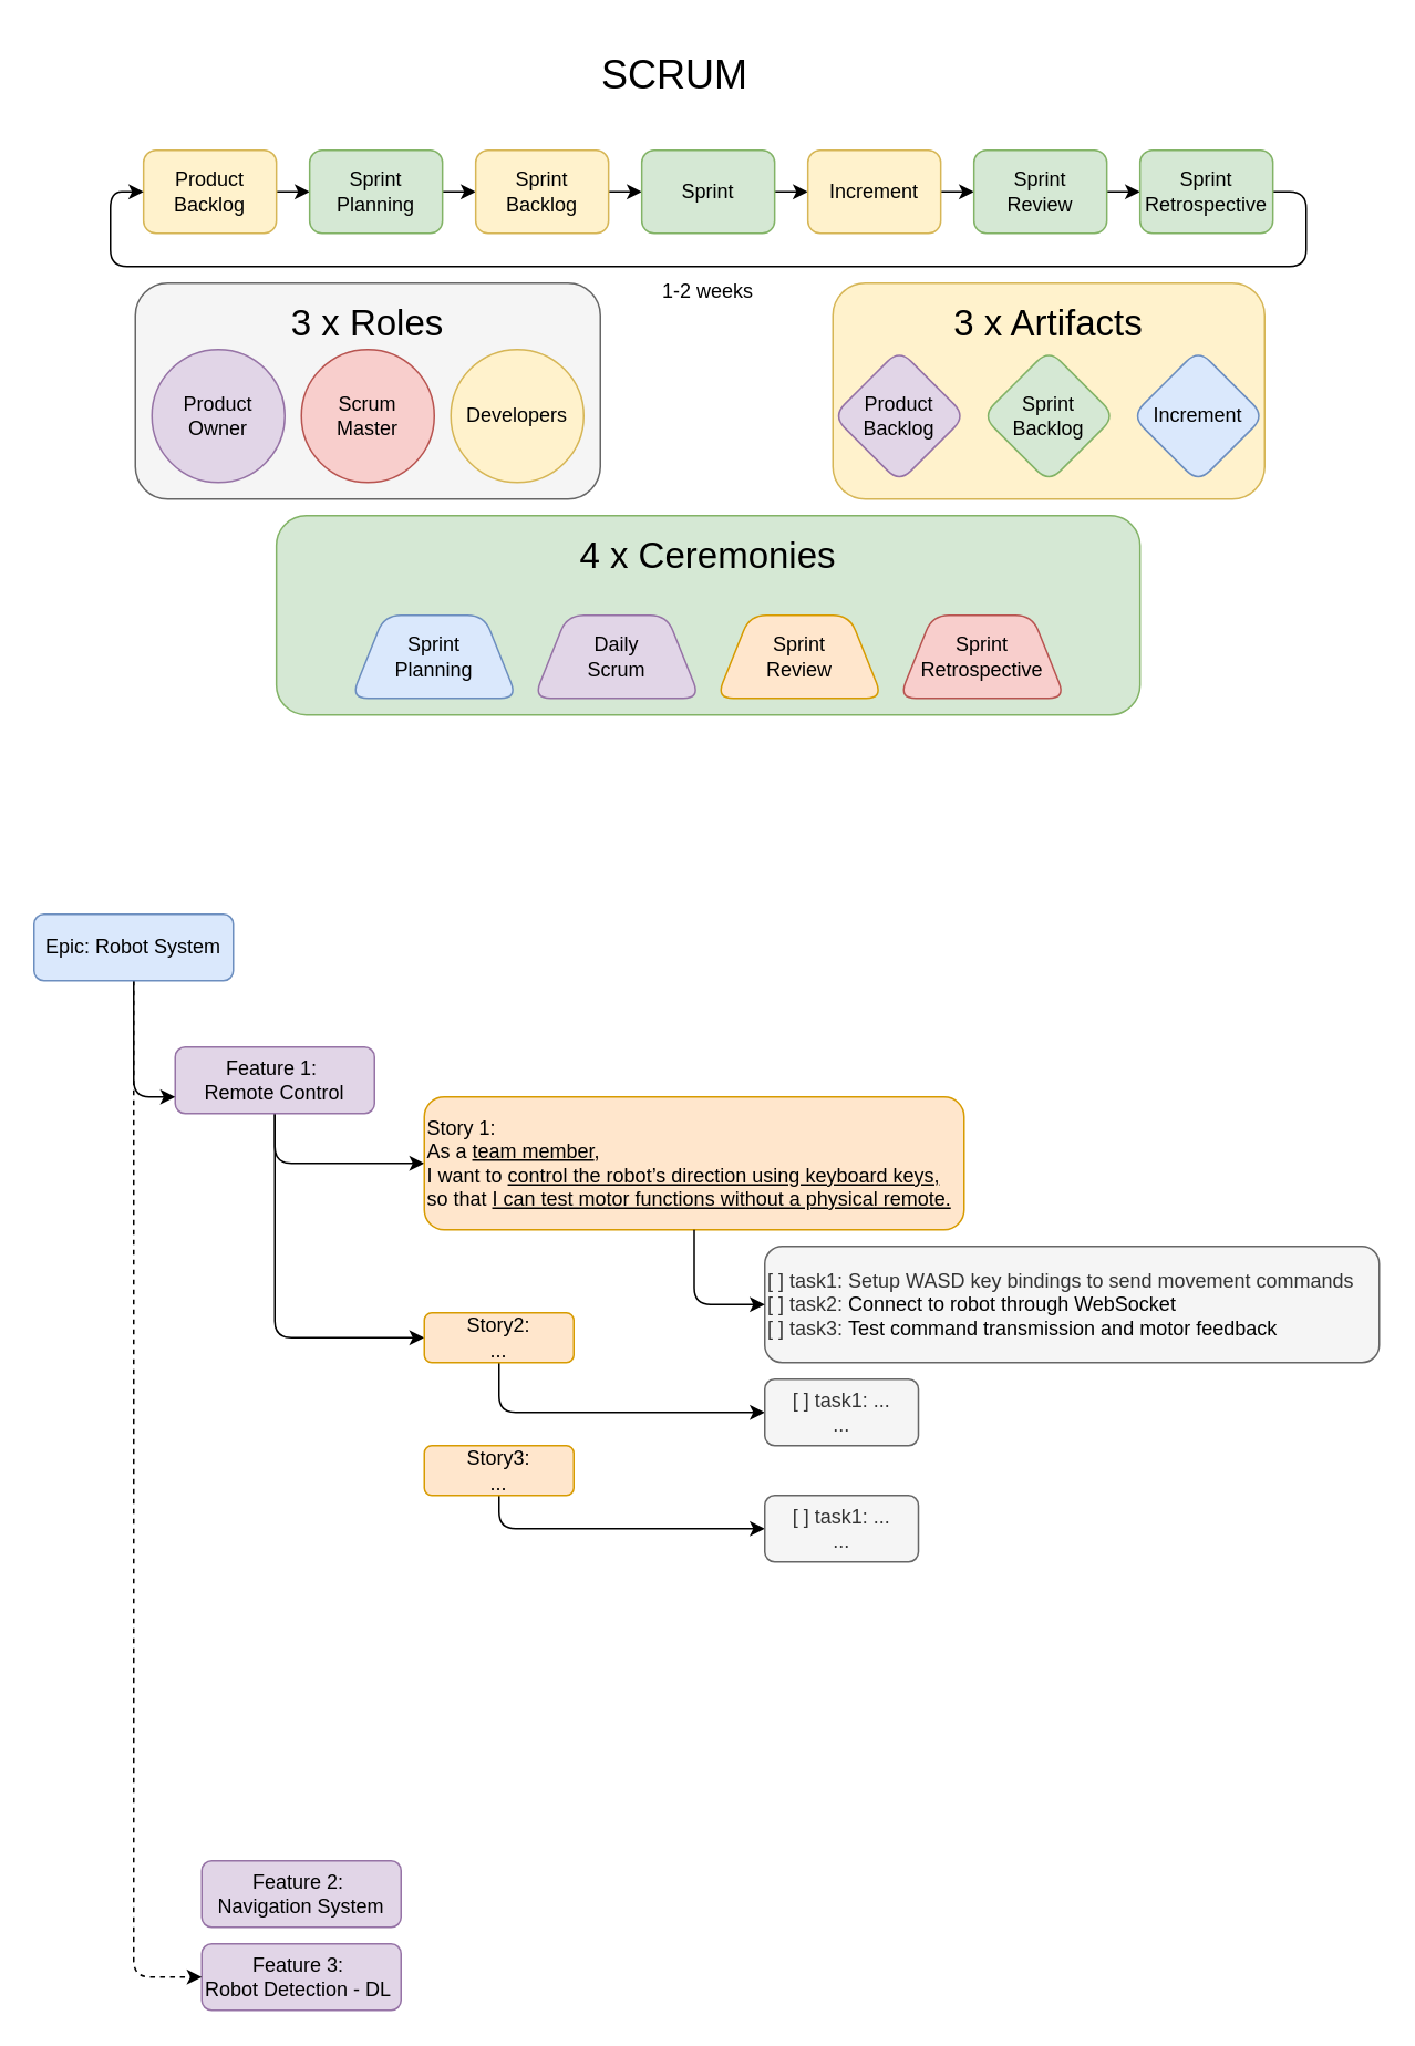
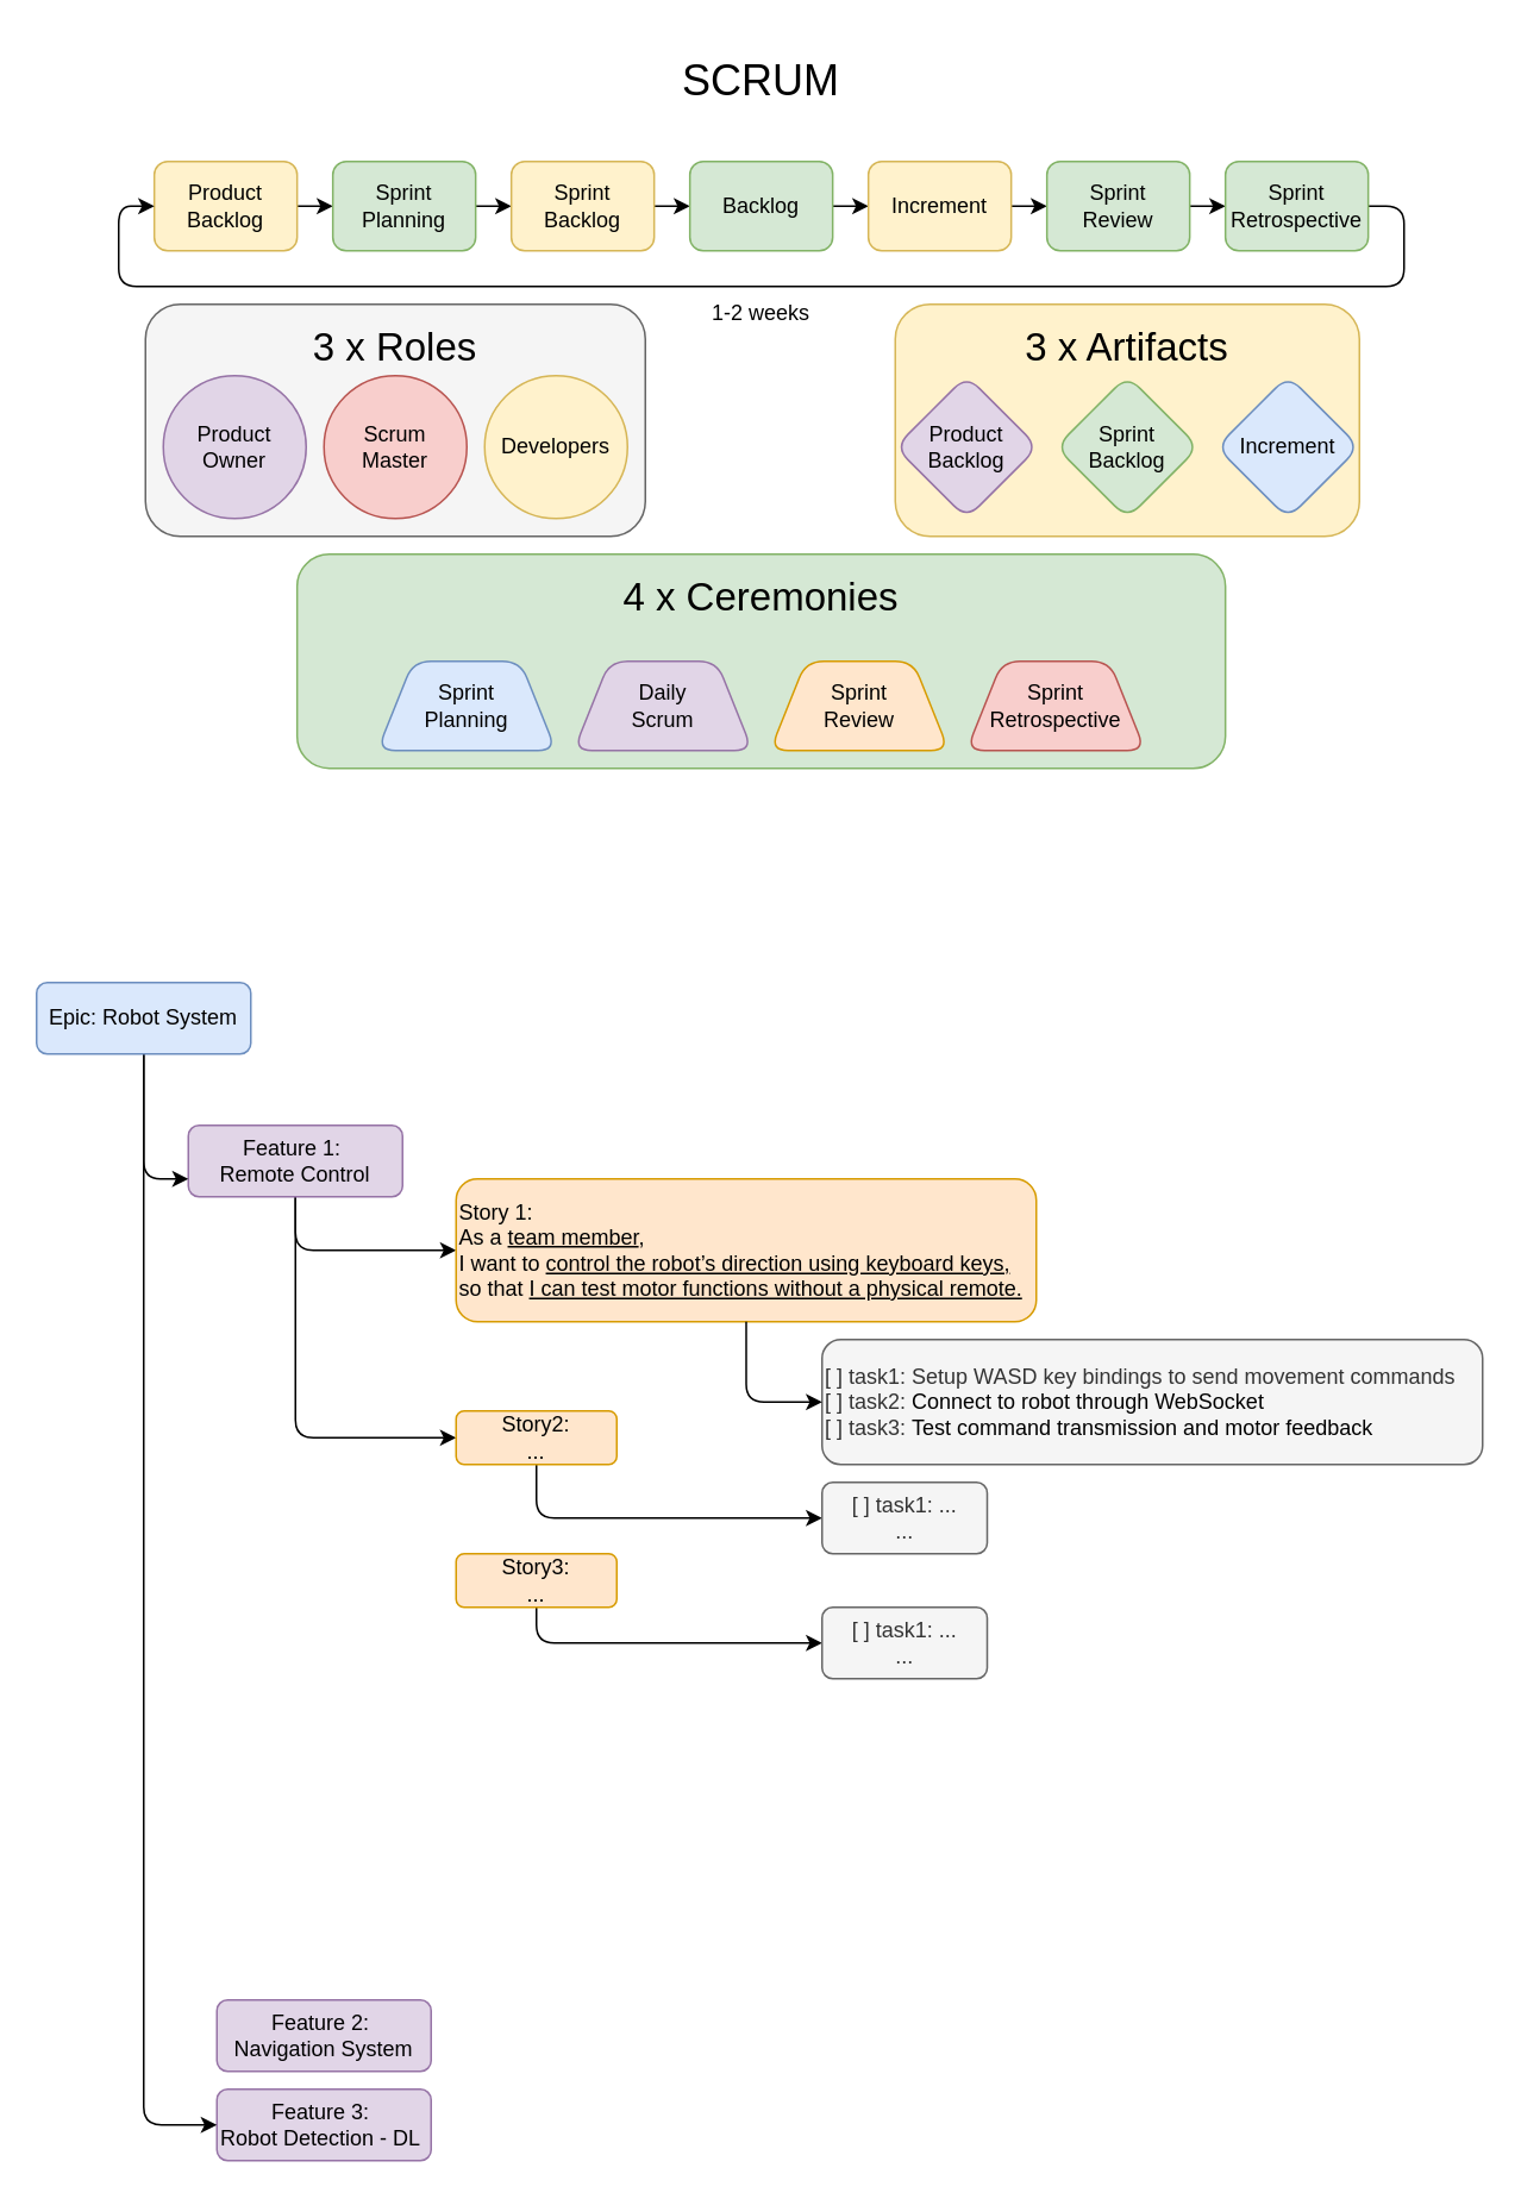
  <mxCell id="0" />
  <mxCell id="1" parent="0" />
- <mxCell id="2" value="&lt;font style=&quot;font-size: 24px;&quot;&gt;SCRUM&lt;/font&gt;" style="rounded=1;whiteSpace=wrap;html=1;fillColor=none;strokeColor=none;labelBackgroundColor=none;" parent="1" vertex="1"><mxGeometry x="356" y="20" width="100" height="50" as="geometry" /></mxCell>
+ <mxCell id="2" value="&lt;font style=&quot;font-size: 24px;&quot;&gt;SCRUM&lt;/font&gt;" style="rounded=1;whiteSpace=wrap;html=1;fillColor=none;strokeColor=none;labelBackgroundColor=none;" parent="1" vertex="1"><mxGeometry x="376" y="20" width="100" height="50" as="geometry" /></mxCell>
  <mxCell id="3" value="" style="group;rounded=1;labelBackgroundColor=none;fillColor=#fff2cc;strokeColor=#d6b656;" parent="1" connectable="0" vertex="1"><mxGeometry x="501" y="170" width="260" height="130" as="geometry" /></mxCell>
  <mxCell id="4" value="Product&lt;div&gt;Backlog&lt;/div&gt;" style="rhombus;whiteSpace=wrap;html=1;rounded=1;labelBackgroundColor=none;fillColor=#e1d5e7;strokeColor=#9673a6;" parent="3" vertex="1"><mxGeometry y="40" width="80" height="80" as="geometry" /></mxCell>
  <mxCell id="5" value="&lt;font style=&quot;font-size: 22px;&quot;&gt;3 x Artifacts&lt;/font&gt;" style="rounded=1;whiteSpace=wrap;html=1;fillColor=none;strokeColor=none;labelBackgroundColor=none;" parent="3" vertex="1"><mxGeometry x="60" width="140" height="50" as="geometry" /></mxCell>
  <mxCell id="6" value="Sprint&lt;div&gt;Backlog&lt;/div&gt;" style="rhombus;whiteSpace=wrap;html=1;rounded=1;labelBackgroundColor=none;fillColor=#d5e8d4;strokeColor=#82b366;" parent="3" vertex="1"><mxGeometry x="90" y="40" width="80" height="80" as="geometry" /></mxCell>
  <mxCell id="7" value="Increment" style="rhombus;whiteSpace=wrap;html=1;rounded=1;labelBackgroundColor=none;fillColor=#dae8fc;strokeColor=#6c8ebf;" parent="3" vertex="1"><mxGeometry x="180" y="40" width="80" height="80" as="geometry" /></mxCell>
  <mxCell id="8" value="" style="group;labelBackgroundColor=none;fillColor=#d5e8d4;strokeColor=#82b366;rounded=1;" parent="1" connectable="0" vertex="1"><mxGeometry x="165.95" y="310" width="520" height="120" as="geometry" /></mxCell>
  <mxCell id="9" value="Sprint&lt;div&gt;Planning&lt;/div&gt;" style="shape=trapezoid;perimeter=trapezoidPerimeter;whiteSpace=wrap;html=1;fixedSize=1;rounded=1;labelBackgroundColor=none;fillColor=#dae8fc;strokeColor=#6c8ebf;" parent="8" vertex="1"><mxGeometry x="45" y="60" width="100" height="50" as="geometry" /></mxCell>
  <mxCell id="10" value="&lt;font style=&quot;font-size: 22px;&quot;&gt;4 x Ceremonies&lt;/font&gt;" style="rounded=1;whiteSpace=wrap;html=1;fillColor=none;strokeColor=none;labelBackgroundColor=none;" parent="8" vertex="1"><mxGeometry x="165" width="190" height="50" as="geometry" /></mxCell>
  <mxCell id="11" value="Daily&lt;div&gt;Scrum&lt;/div&gt;" style="shape=trapezoid;perimeter=trapezoidPerimeter;whiteSpace=wrap;html=1;fixedSize=1;rounded=1;labelBackgroundColor=none;fillColor=#e1d5e7;strokeColor=#9673a6;" parent="8" vertex="1"><mxGeometry x="155" y="60" width="100" height="50" as="geometry" /></mxCell>
  <mxCell id="12" value="Sprint&lt;div&gt;Review&lt;/div&gt;" style="shape=trapezoid;perimeter=trapezoidPerimeter;whiteSpace=wrap;html=1;fixedSize=1;rounded=1;labelBackgroundColor=none;fillColor=#ffe6cc;strokeColor=#d79b00;" parent="8" vertex="1"><mxGeometry x="265" y="60" width="100" height="50" as="geometry" /></mxCell>
  <mxCell id="13" value="Sprint&lt;div&gt;Retrospective&lt;/div&gt;" style="shape=trapezoid;perimeter=trapezoidPerimeter;whiteSpace=wrap;html=1;fixedSize=1;rounded=1;labelBackgroundColor=none;fillColor=#f8cecc;strokeColor=#b85450;" parent="8" vertex="1"><mxGeometry x="375" y="60" width="100" height="50" as="geometry" /></mxCell>
  <mxCell id="14" value="" style="group;labelBackgroundColor=none;rounded=1;" parent="1" connectable="0" vertex="1"><mxGeometry x="65.95" y="90" width="720" height="100" as="geometry" /></mxCell>
  <mxCell id="15" style="edgeStyle=orthogonalEdgeStyle;rounded=1;orthogonalLoop=1;jettySize=auto;html=1;exitX=1;exitY=0.5;exitDx=0;exitDy=0;entryX=0;entryY=0.5;entryDx=0;entryDy=0;labelBackgroundColor=none;fontColor=default;" parent="14" source="16" target="18" edge="1"><mxGeometry relative="1" as="geometry" /></mxCell>
  <mxCell id="16" value="Product Backlog" style="rounded=1;whiteSpace=wrap;html=1;labelBackgroundColor=none;fillColor=#fff2cc;strokeColor=#d6b656;" parent="14" vertex="1"><mxGeometry x="20" width="80" height="50" as="geometry" /></mxCell>
  <mxCell id="17" style="edgeStyle=orthogonalEdgeStyle;rounded=1;orthogonalLoop=1;jettySize=auto;html=1;exitX=1;exitY=0.5;exitDx=0;exitDy=0;entryX=0;entryY=0.5;entryDx=0;entryDy=0;labelBackgroundColor=none;fontColor=default;" parent="14" source="18" target="20" edge="1"><mxGeometry relative="1" as="geometry" /></mxCell>
  <mxCell id="18" value="Sprint Planning" style="rounded=1;whiteSpace=wrap;html=1;labelBackgroundColor=none;fillColor=#d5e8d4;strokeColor=#82b366;" parent="14" vertex="1"><mxGeometry x="120.0" width="80" height="50" as="geometry" /></mxCell>
  <mxCell id="19" style="edgeStyle=orthogonalEdgeStyle;rounded=1;orthogonalLoop=1;jettySize=auto;html=1;exitX=1;exitY=0.5;exitDx=0;exitDy=0;entryX=0;entryY=0.5;entryDx=0;entryDy=0;labelBackgroundColor=none;fontColor=default;" parent="14" source="20" target="22" edge="1"><mxGeometry relative="1" as="geometry" /></mxCell>
  <mxCell id="20" value="Sprint&lt;div&gt;Backlog&lt;/div&gt;" style="rounded=1;whiteSpace=wrap;html=1;labelBackgroundColor=none;fillColor=#fff2cc;strokeColor=#d6b656;" parent="14" vertex="1"><mxGeometry x="220" width="80" height="50" as="geometry" /></mxCell>
  <mxCell id="21" style="edgeStyle=orthogonalEdgeStyle;rounded=1;orthogonalLoop=1;jettySize=auto;html=1;exitX=1;exitY=0.5;exitDx=0;exitDy=0;entryX=0;entryY=0.5;entryDx=0;entryDy=0;labelBackgroundColor=none;fontColor=default;" parent="14" source="22" target="24" edge="1"><mxGeometry relative="1" as="geometry" /></mxCell>
- <mxCell id="22" value="Sprint" style="rounded=1;whiteSpace=wrap;html=1;labelBackgroundColor=none;fillColor=#d5e8d4;strokeColor=#82b366;" parent="14" vertex="1"><mxGeometry x="320" width="80" height="50" as="geometry" /></mxCell>
+ <mxCell id="22" value="Backlog" style="rounded=1;whiteSpace=wrap;html=1;labelBackgroundColor=none;fillColor=#d5e8d4;strokeColor=#82b366;" parent="14" vertex="1"><mxGeometry x="320" width="80" height="50" as="geometry" /></mxCell>
  <mxCell id="23" style="edgeStyle=orthogonalEdgeStyle;rounded=1;orthogonalLoop=1;jettySize=auto;html=1;exitX=1;exitY=0.5;exitDx=0;exitDy=0;entryX=0;entryY=0.5;entryDx=0;entryDy=0;labelBackgroundColor=none;fontColor=default;" parent="14" source="24" target="26" edge="1"><mxGeometry relative="1" as="geometry" /></mxCell>
  <mxCell id="24" value="Increment" style="rounded=1;whiteSpace=wrap;html=1;labelBackgroundColor=none;fillColor=#fff2cc;strokeColor=#d6b656;" parent="14" vertex="1"><mxGeometry x="420" width="80" height="50" as="geometry" /></mxCell>
  <mxCell id="25" style="edgeStyle=orthogonalEdgeStyle;rounded=1;orthogonalLoop=1;jettySize=auto;html=1;exitX=1;exitY=0.5;exitDx=0;exitDy=0;entryX=0;entryY=0.5;entryDx=0;entryDy=0;labelBackgroundColor=none;fontColor=default;" parent="14" source="26" target="29" edge="1"><mxGeometry relative="1" as="geometry" /></mxCell>
  <mxCell id="26" value="Sprint&lt;div&gt;Review&lt;/div&gt;" style="rounded=1;whiteSpace=wrap;html=1;labelBackgroundColor=none;fillColor=#d5e8d4;strokeColor=#82b366;" parent="14" vertex="1"><mxGeometry x="520" width="80" height="50" as="geometry" /></mxCell>
  <mxCell id="27" value="1-2 weeks" style="rounded=1;whiteSpace=wrap;html=1;fillColor=none;strokeColor=none;labelBackgroundColor=none;" parent="14" vertex="1"><mxGeometry x="325.05" y="70" width="70" height="30" as="geometry" /></mxCell>
  <mxCell id="28" style="edgeStyle=orthogonalEdgeStyle;rounded=1;orthogonalLoop=1;jettySize=auto;html=1;exitX=1;exitY=0.5;exitDx=0;exitDy=0;entryX=0;entryY=0.5;entryDx=0;entryDy=0;labelBackgroundColor=none;fontColor=default;" parent="14" source="29" target="16" edge="1"><mxGeometry relative="1" as="geometry"><Array as="points"><mxPoint x="720" y="25" /><mxPoint x="720" y="70" /><mxPoint y="70" /><mxPoint y="25" /></Array></mxGeometry></mxCell>
  <mxCell id="29" value="Sprint&lt;div&gt;Retrospective&lt;/div&gt;" style="rounded=1;whiteSpace=wrap;html=1;labelBackgroundColor=none;fillColor=#d5e8d4;strokeColor=#82b366;" parent="14" vertex="1"><mxGeometry x="620" width="80" height="50" as="geometry" /></mxCell>
  <mxCell id="30" value="" style="group" parent="1" connectable="0" vertex="1"><mxGeometry x="81" y="170" width="280" height="130" as="geometry" /></mxCell>
  <mxCell id="31" value="" style="group;rounded=1;labelBackgroundColor=none;fillColor=#f5f5f5;fontColor=#333333;strokeColor=#666666;container=0;" parent="30" connectable="0" vertex="1"><mxGeometry width="280" height="130" as="geometry" /></mxCell>
  <mxCell id="32" value="Product Owner" style="ellipse;whiteSpace=wrap;html=1;rounded=1;labelBackgroundColor=none;fillColor=#e1d5e7;strokeColor=#9673a6;" parent="30" vertex="1"><mxGeometry x="10" y="40" width="80" height="80" as="geometry" /></mxCell>
  <mxCell id="33" value="Scrum&lt;div&gt;Master&lt;/div&gt;" style="ellipse;whiteSpace=wrap;html=1;rounded=1;labelBackgroundColor=none;fillColor=#f8cecc;strokeColor=#b85450;" parent="30" vertex="1"><mxGeometry x="100" y="40" width="80" height="80" as="geometry" /></mxCell>
  <mxCell id="34" value="Developers" style="ellipse;whiteSpace=wrap;html=1;rounded=1;labelBackgroundColor=none;fillColor=#fff2cc;strokeColor=#d6b656;" parent="30" vertex="1"><mxGeometry x="190" y="40" width="80" height="80" as="geometry" /></mxCell>
  <mxCell id="35" value="&lt;font style=&quot;font-size: 22px;&quot;&gt;3 x Roles&lt;/font&gt;" style="rounded=1;whiteSpace=wrap;html=1;fillColor=none;strokeColor=none;labelBackgroundColor=none;" parent="30" vertex="1"><mxGeometry x="90" width="100" height="50" as="geometry" /></mxCell>
  <mxCell id="36" value="Feature 2:&amp;nbsp;&lt;div&gt;Navigation System&lt;/div&gt;" style="rounded=1;whiteSpace=wrap;html=1;labelBackgroundColor=none;fillColor=#e1d5e7;strokeColor=#9673a6;" parent="1" vertex="1"><mxGeometry x="121" y="1120" width="120" height="40" as="geometry" /></mxCell>
  <mxCell id="37" value="Feature 3:&amp;nbsp;&lt;div&gt;Robot Detection - DL&lt;span style=&quot;background-color: transparent; color: light-dark(rgb(0, 0, 0), rgb(255, 255, 255));&quot;&gt;&amp;nbsp;&lt;/span&gt;&lt;/div&gt;" style="rounded=1;whiteSpace=wrap;html=1;labelBackgroundColor=none;fillColor=#e1d5e7;strokeColor=#9673a6;" parent="1" vertex="1"><mxGeometry x="121" y="1170" width="120" height="40" as="geometry" /></mxCell>
- <mxCell id="38" style="edgeStyle=elbowEdgeStyle;rounded=1;orthogonalLoop=1;jettySize=auto;html=1;exitX=0.5;exitY=1;exitDx=0;exitDy=0;entryX=0;entryY=0.5;entryDx=0;entryDy=0;labelBackgroundColor=none;fontColor=default;dashed=1;" parent="1" source="43" target="37" edge="1"><mxGeometry relative="1" as="geometry"><Array as="points"><mxPoint x="80" y="730" /></Array></mxGeometry></mxCell>
+ <mxCell id="38" style="edgeStyle=elbowEdgeStyle;rounded=1;orthogonalLoop=1;jettySize=auto;html=1;exitX=0.5;exitY=1;exitDx=0;exitDy=0;entryX=0;entryY=0.5;entryDx=0;entryDy=0;labelBackgroundColor=none;fontColor=default;" parent="1" source="43" target="37" edge="1"><mxGeometry relative="1" as="geometry"><Array as="points"><mxPoint x="80" y="730" /></Array></mxGeometry></mxCell>
  <mxCell id="39" style="edgeStyle=elbowEdgeStyle;rounded=1;orthogonalLoop=1;jettySize=auto;html=1;exitX=0.5;exitY=1;exitDx=0;exitDy=0;entryX=0;entryY=0.5;entryDx=0;entryDy=0;labelBackgroundColor=none;fontColor=default;" parent="1" source="41" target="48" edge="1"><mxGeometry relative="1" as="geometry"><Array as="points"><mxPoint x="165" y="710" /></Array></mxGeometry></mxCell>
  <mxCell id="40" style="edgeStyle=elbowEdgeStyle;rounded=1;orthogonalLoop=1;jettySize=auto;html=1;exitX=0.5;exitY=1;exitDx=0;exitDy=0;entryX=0;entryY=0.5;entryDx=0;entryDy=0;labelBackgroundColor=none;fontColor=default;" parent="1" source="41" target="47" edge="1"><mxGeometry relative="1" as="geometry"><Array as="points"><mxPoint x="165" y="730" /></Array></mxGeometry></mxCell>
  <mxCell id="41" value="Feature 1:&amp;nbsp;&lt;div&gt;Remote Control&lt;/div&gt;" style="rounded=1;whiteSpace=wrap;html=1;labelBackgroundColor=none;fillColor=#e1d5e7;strokeColor=#9673a6;" parent="1" vertex="1"><mxGeometry x="105" y="630" width="120" height="40" as="geometry" /></mxCell>
  <mxCell id="42" style="edgeStyle=elbowEdgeStyle;rounded=1;orthogonalLoop=1;jettySize=auto;html=1;labelBackgroundColor=none;fontColor=default;exitX=0.5;exitY=1;exitDx=0;exitDy=0;" parent="1" source="43" target="41" edge="1"><mxGeometry relative="1" as="geometry"><Array as="points"><mxPoint x="80" y="660" /></Array></mxGeometry></mxCell>
  <mxCell id="43" value="&lt;div&gt;Epic: Robot System&lt;/div&gt;" style="rounded=1;whiteSpace=wrap;html=1;labelBackgroundColor=none;fillColor=#dae8fc;strokeColor=#6c8ebf;" parent="1" vertex="1"><mxGeometry x="20" y="550" width="120" height="40" as="geometry" /></mxCell>
  <mxCell id="44" style="edgeStyle=orthogonalEdgeStyle;rounded=1;orthogonalLoop=1;jettySize=auto;html=1;exitX=0.5;exitY=1;exitDx=0;exitDy=0;entryX=0;entryY=0.5;entryDx=0;entryDy=0;" parent="1" source="45" target="52" edge="1"><mxGeometry relative="1" as="geometry" /></mxCell>
  <mxCell id="45" value="Story3:&lt;div&gt;...&lt;/div&gt;" style="rounded=1;whiteSpace=wrap;html=1;aspect=fixed;labelBackgroundColor=none;fillColor=#ffe6cc;strokeColor=#d79b00;" parent="1" vertex="1"><mxGeometry x="255" y="870" width="90" height="30" as="geometry" /></mxCell>
  <mxCell id="46" style="edgeStyle=orthogonalEdgeStyle;rounded=1;orthogonalLoop=1;jettySize=auto;html=1;exitX=0.5;exitY=1;exitDx=0;exitDy=0;entryX=0;entryY=0.5;entryDx=0;entryDy=0;" parent="1" source="47" target="51" edge="1"><mxGeometry relative="1" as="geometry" /></mxCell>
  <mxCell id="47" value="Story2:&lt;div&gt;...&lt;/div&gt;" style="rounded=1;whiteSpace=wrap;html=1;aspect=fixed;labelBackgroundColor=none;fillColor=#ffe6cc;strokeColor=#d79b00;" parent="1" vertex="1"><mxGeometry x="255" y="790" width="90" height="30" as="geometry" /></mxCell>
  <mxCell id="48" value="Story 1:&amp;nbsp;&lt;div&gt;&lt;div&gt;As a &lt;u&gt;team member&lt;/u&gt;,&lt;/div&gt;&lt;div&gt;I want to &lt;u&gt;control the robot’s direction using keyboard keys,&lt;/u&gt;&lt;/div&gt;&lt;div&gt;so that &lt;u&gt;I can test motor functions without a physical remote.&lt;/u&gt;&lt;/div&gt;&lt;/div&gt;" style="rounded=1;whiteSpace=wrap;html=1;labelBackgroundColor=none;align=left;fillColor=#ffe6cc;strokeColor=#d79b00;" parent="1" vertex="1"><mxGeometry x="255" y="660" width="325" height="80" as="geometry" /></mxCell>
  <mxCell id="49" value="[ ] task1:&amp;nbsp;&lt;span style=&quot;background-color: transparent;&quot;&gt;Setup WASD key bindings to send movement commands&lt;/span&gt;&lt;div&gt;[ ] task2:&amp;nbsp;&lt;span style=&quot;background-color: transparent; color: light-dark(rgb(0, 0, 0), rgb(255, 255, 255));&quot;&gt;Connect to robot through WebSocket&lt;/span&gt;&lt;/div&gt;&lt;div&gt;[ ] task3:&amp;nbsp;&lt;span style=&quot;background-color: transparent; color: light-dark(rgb(0, 0, 0), rgb(255, 255, 255));&quot;&gt;Test command transmission and motor feedback&lt;/span&gt;&lt;/div&gt;" style="whiteSpace=wrap;html=1;rounded=1;labelBackgroundColor=none;align=left;fillColor=#f5f5f5;fontColor=#333333;strokeColor=#666666;" parent="1" vertex="1"><mxGeometry x="460" y="750" width="370" height="70" as="geometry" /></mxCell>
  <mxCell id="50" value="" style="edgeStyle=orthogonalEdgeStyle;rounded=1;orthogonalLoop=1;jettySize=auto;html=1;entryX=0;entryY=0.5;entryDx=0;entryDy=0;" parent="1" source="48" target="49" edge="1"><mxGeometry relative="1" as="geometry" /></mxCell>
  <mxCell id="51" value="&lt;span style=&quot;text-align: left;&quot;&gt;[ ] task1: ...&lt;/span&gt;&lt;div&gt;&lt;span style=&quot;text-align: left;&quot;&gt;...&lt;/span&gt;&lt;/div&gt;" style="whiteSpace=wrap;html=1;rounded=1;fillColor=#f5f5f5;fontColor=#333333;strokeColor=#666666;" parent="1" vertex="1"><mxGeometry x="460" y="830" width="92.5" height="40" as="geometry" /></mxCell>
  <mxCell id="52" value="&lt;span style=&quot;text-align: left;&quot;&gt;[ ] task1: ...&lt;/span&gt;&lt;div&gt;&lt;span style=&quot;text-align: left;&quot;&gt;...&lt;/span&gt;&lt;/div&gt;" style="whiteSpace=wrap;html=1;rounded=1;fillColor=#f5f5f5;fontColor=#333333;strokeColor=#666666;" parent="1" vertex="1"><mxGeometry x="460" y="900" width="92.5" height="40" as="geometry" /></mxCell>
